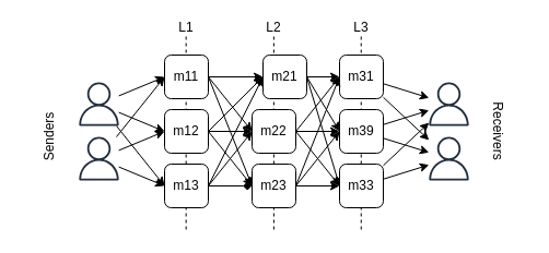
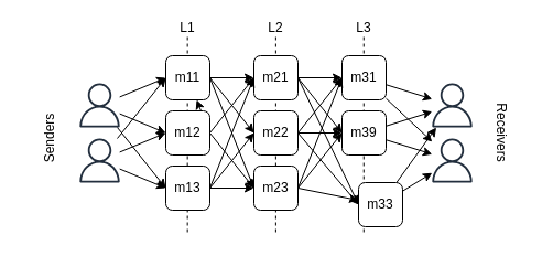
  <mxCell id="0" />
  <mxCell id="1" parent="0" />
  <mxCell id="2" value="" style="endArrow=none;dashed=1;html=1;" edge="1" parent="1"><mxGeometry width="50" height="50" relative="1" as="geometry"><mxPoint x="329.76" y="210" as="sourcePoint" /><mxPoint x="329.76" y="30" as="targetPoint" /></mxGeometry></mxCell>
  <mxCell id="3" value="" style="endArrow=none;dashed=1;html=1;" edge="1" parent="1"><mxGeometry width="50" height="50" relative="1" as="geometry"><mxPoint x="249.88" y="210" as="sourcePoint" /><mxPoint x="249.88" y="30" as="targetPoint" /></mxGeometry></mxCell>
  <mxCell id="4" value="" style="endArrow=none;dashed=1;html=1;" edge="1" parent="1"><mxGeometry width="50" height="50" relative="1" as="geometry"><mxPoint x="169.66" y="210" as="sourcePoint" /><mxPoint x="169.66" y="30" as="targetPoint" /></mxGeometry></mxCell>
  <mxCell id="5" style="edgeStyle=none;rounded=0;orthogonalLoop=1;jettySize=auto;html=1;exitX=1;exitY=0.5;exitDx=0;exitDy=0;" edge="1" parent="1" source="8" target="12"><mxGeometry relative="1" as="geometry" /></mxCell>
  <mxCell id="6" style="edgeStyle=none;rounded=0;orthogonalLoop=1;jettySize=auto;html=1;entryX=0;entryY=0.5;entryDx=0;entryDy=0;exitX=1;exitY=0.5;exitDx=0;exitDy=0;" edge="1" parent="1" source="8" target="35"><mxGeometry relative="1" as="geometry" /></mxCell>
  <mxCell id="7" style="edgeStyle=none;rounded=0;orthogonalLoop=1;jettySize=auto;html=1;entryX=0;entryY=0.5;entryDx=0;entryDy=0;exitX=1;exitY=0.5;exitDx=0;exitDy=0;" edge="1" parent="1" source="8" target="46"><mxGeometry relative="1" as="geometry" /></mxCell>
  <mxCell id="8" value="m11" style="rounded=1;whiteSpace=wrap;html=1;" vertex="1" parent="1"><mxGeometry x="150" y="50" width="40" height="40" as="geometry" /></mxCell>
  <mxCell id="9" style="edgeStyle=none;rounded=0;orthogonalLoop=1;jettySize=auto;html=1;exitX=1;exitY=0.5;exitDx=0;exitDy=0;" edge="1" parent="1" source="12" target="15"><mxGeometry relative="1" as="geometry" /></mxCell>
  <mxCell id="10" style="edgeStyle=none;rounded=0;orthogonalLoop=1;jettySize=auto;html=1;entryX=0;entryY=0.5;entryDx=0;entryDy=0;exitX=1;exitY=0.5;exitDx=0;exitDy=0;" edge="1" parent="1" source="12" target="38"><mxGeometry relative="1" as="geometry" /></mxCell>
  <mxCell id="11" style="edgeStyle=none;rounded=0;orthogonalLoop=1;jettySize=auto;html=1;entryX=0;entryY=0.5;entryDx=0;entryDy=0;exitX=1;exitY=0.5;exitDx=0;exitDy=0;" edge="1" parent="1" source="12" target="49"><mxGeometry relative="1" as="geometry" /></mxCell>
- <mxCell id="12" value="m21" style="rounded=1;whiteSpace=wrap;html=1;" vertex="1" parent="1"><mxGeometry x="240" y="50" width="40" height="40" as="geometry" /></mxCell>
+ <mxCell id="12" value="m21" style="rounded=1;whiteSpace=wrap;html=1;" vertex="1" parent="1"><mxGeometry x="230" y="50" width="40" height="40" as="geometry" /></mxCell>
  <mxCell id="13" style="edgeStyle=none;rounded=0;orthogonalLoop=1;jettySize=auto;html=1;" edge="1" parent="1" source="15" target="24"><mxGeometry relative="1" as="geometry" /></mxCell>
  <mxCell id="14" style="edgeStyle=none;rounded=0;orthogonalLoop=1;jettySize=auto;html=1;" edge="1" parent="1" source="15" target="25"><mxGeometry relative="1" as="geometry" /></mxCell>
  <mxCell id="15" value="m31" style="rounded=1;whiteSpace=wrap;html=1;" vertex="1" parent="1"><mxGeometry x="310" y="50" width="40" height="40" as="geometry" /></mxCell>
  <mxCell id="16" style="edgeStyle=none;rounded=0;orthogonalLoop=1;jettySize=auto;html=1;entryX=0;entryY=0.5;entryDx=0;entryDy=0;" edge="1" parent="1" source="19" target="8"><mxGeometry relative="1" as="geometry" /></mxCell>
  <mxCell id="17" style="edgeStyle=none;rounded=0;orthogonalLoop=1;jettySize=auto;html=1;entryX=0;entryY=0.5;entryDx=0;entryDy=0;" edge="1" parent="1" source="19" target="31"><mxGeometry relative="1" as="geometry" /></mxCell>
  <mxCell id="18" style="edgeStyle=none;rounded=0;orthogonalLoop=1;jettySize=auto;html=1;entryX=0;entryY=0.5;entryDx=0;entryDy=0;" edge="1" parent="1" source="19" target="42"><mxGeometry relative="1" as="geometry" /></mxCell>
  <mxCell id="19" value="" style="outlineConnect=0;fontColor=#232F3E;gradientColor=none;fillColor=#232F3E;strokeColor=none;dashed=0;verticalLabelPosition=bottom;verticalAlign=top;align=center;html=1;fontSize=12;fontStyle=0;aspect=fixed;pointerEvents=1;shape=mxgraph.aws4.user;" vertex="1" parent="1"><mxGeometry x="70" y="75" width="40" height="40" as="geometry" /></mxCell>
  <mxCell id="20" style="edgeStyle=none;rounded=0;orthogonalLoop=1;jettySize=auto;html=1;entryX=0;entryY=0.5;entryDx=0;entryDy=0;" edge="1" parent="1" source="23" target="31"><mxGeometry relative="1" as="geometry" /></mxCell>
  <mxCell id="21" style="edgeStyle=none;rounded=0;orthogonalLoop=1;jettySize=auto;html=1;entryX=0;entryY=0.5;entryDx=0;entryDy=0;" edge="1" parent="1" source="23" target="42"><mxGeometry relative="1" as="geometry" /></mxCell>
  <mxCell id="22" style="edgeStyle=none;rounded=0;orthogonalLoop=1;jettySize=auto;html=1;entryX=0;entryY=0.5;entryDx=0;entryDy=0;" edge="1" parent="1" source="23" target="8"><mxGeometry relative="1" as="geometry" /></mxCell>
  <mxCell id="23" value="" style="outlineConnect=0;fontColor=#232F3E;gradientColor=none;fillColor=#232F3E;strokeColor=none;dashed=0;verticalLabelPosition=bottom;verticalAlign=top;align=center;html=1;fontSize=12;fontStyle=0;aspect=fixed;pointerEvents=1;shape=mxgraph.aws4.user;" vertex="1" parent="1"><mxGeometry x="70" y="125" width="40" height="40" as="geometry" /></mxCell>
  <mxCell id="24" value="" style="outlineConnect=0;fontColor=#232F3E;gradientColor=none;fillColor=#232F3E;strokeColor=none;dashed=0;verticalLabelPosition=bottom;verticalAlign=top;align=center;html=1;fontSize=12;fontStyle=0;aspect=fixed;pointerEvents=1;shape=mxgraph.aws4.user;" vertex="1" parent="1"><mxGeometry x="390" y="75" width="40" height="40" as="geometry" /></mxCell>
  <mxCell id="25" value="" style="outlineConnect=0;fontColor=#232F3E;gradientColor=none;fillColor=#232F3E;strokeColor=none;dashed=0;verticalLabelPosition=bottom;verticalAlign=top;align=center;html=1;fontSize=12;fontStyle=0;aspect=fixed;pointerEvents=1;shape=mxgraph.aws4.user;" vertex="1" parent="1"><mxGeometry x="390" y="125" width="40" height="40" as="geometry" /></mxCell>
  <mxCell id="26" value="Senders" style="text;html=1;strokeColor=none;fillColor=none;align=center;verticalAlign=middle;whiteSpace=wrap;rounded=0;rotation=-90;" vertex="1" parent="1"><mxGeometry x="20" y="115" width="50" height="20" as="geometry" /></mxCell>
  <mxCell id="27" value="Receivers" style="text;html=1;strokeColor=none;fillColor=none;align=center;verticalAlign=middle;whiteSpace=wrap;rounded=0;rotation=90;" vertex="1" parent="1"><mxGeometry x="430" y="110" width="50" height="20" as="geometry" /></mxCell>
- <mxCell id="28" style="edgeStyle=none;rounded=0;orthogonalLoop=1;jettySize=auto;html=1;exitX=1;exitY=0.5;exitDx=0;exitDy=0;" edge="1" parent="1" source="31" target="35"><mxGeometry relative="1" as="geometry" /></mxCell>
+ <mxCell id="28" style="edgeStyle=none;rounded=0;orthogonalLoop=1;jettySize=auto;html=1;exitX=1;exitY=0.5;exitDx=0;exitDy=0;" edge="1" parent="1" source="31" target="8"><mxGeometry relative="1" as="geometry" /></mxCell>
  <mxCell id="29" style="edgeStyle=none;rounded=0;orthogonalLoop=1;jettySize=auto;html=1;entryX=0;entryY=0.5;entryDx=0;entryDy=0;exitX=1;exitY=0.5;exitDx=0;exitDy=0;" edge="1" parent="1" source="31" target="12"><mxGeometry relative="1" as="geometry" /></mxCell>
  <mxCell id="30" style="edgeStyle=none;rounded=0;orthogonalLoop=1;jettySize=auto;html=1;entryX=0;entryY=0.5;entryDx=0;entryDy=0;exitX=1;exitY=0.5;exitDx=0;exitDy=0;" edge="1" parent="1" source="31" target="46"><mxGeometry relative="1" as="geometry" /></mxCell>
  <mxCell id="31" value="m12" style="rounded=1;whiteSpace=wrap;html=1;" vertex="1" parent="1"><mxGeometry x="150" y="100" width="40" height="40" as="geometry" /></mxCell>
  <mxCell id="32" style="edgeStyle=none;rounded=0;orthogonalLoop=1;jettySize=auto;html=1;exitX=1;exitY=0.5;exitDx=0;exitDy=0;" edge="1" parent="1" source="35" target="38"><mxGeometry relative="1" as="geometry" /></mxCell>
  <mxCell id="33" style="edgeStyle=none;rounded=0;orthogonalLoop=1;jettySize=auto;html=1;entryX=0;entryY=0.5;entryDx=0;entryDy=0;exitX=1;exitY=0.5;exitDx=0;exitDy=0;" edge="1" parent="1" source="35" target="15"><mxGeometry relative="1" as="geometry" /></mxCell>
  <mxCell id="34" style="edgeStyle=none;rounded=0;orthogonalLoop=1;jettySize=auto;html=1;entryX=0;entryY=0.5;entryDx=0;entryDy=0;exitX=1;exitY=0.5;exitDx=0;exitDy=0;" edge="1" parent="1" source="35" target="49"><mxGeometry relative="1" as="geometry" /></mxCell>
  <mxCell id="35" value="m22" style="rounded=1;whiteSpace=wrap;html=1;" vertex="1" parent="1"><mxGeometry x="230" y="100" width="40" height="40" as="geometry" /></mxCell>
  <mxCell id="36" style="edgeStyle=none;rounded=0;orthogonalLoop=1;jettySize=auto;html=1;" edge="1" parent="1" source="38" target="24"><mxGeometry relative="1" as="geometry" /></mxCell>
  <mxCell id="37" style="edgeStyle=none;rounded=0;orthogonalLoop=1;jettySize=auto;html=1;" edge="1" parent="1" source="38" target="25"><mxGeometry relative="1" as="geometry" /></mxCell>
  <mxCell id="38" value="m39" style="rounded=1;whiteSpace=wrap;html=1;" vertex="1" parent="1"><mxGeometry x="310" y="100" width="40" height="40" as="geometry" /></mxCell>
- <mxCell id="39" style="edgeStyle=none;rounded=0;orthogonalLoop=1;jettySize=auto;html=1;exitX=1;exitY=0.5;exitDx=0;exitDy=0;endArrow=diamond;" edge="1" parent="1" source="42" target="46"><mxGeometry relative="1" as="geometry" /></mxCell>
+ <mxCell id="39" style="edgeStyle=none;rounded=0;orthogonalLoop=1;jettySize=auto;html=1;exitX=1;exitY=0.5;exitDx=0;exitDy=0;" edge="1" parent="1" source="42" target="46"><mxGeometry relative="1" as="geometry" /></mxCell>
  <mxCell id="40" style="edgeStyle=none;rounded=0;orthogonalLoop=1;jettySize=auto;html=1;entryX=0;entryY=0.5;entryDx=0;entryDy=0;" edge="1" parent="1" target="12"><mxGeometry relative="1" as="geometry"><mxPoint x="190" y="170" as="sourcePoint" /></mxGeometry></mxCell>
  <mxCell id="41" style="edgeStyle=none;rounded=0;orthogonalLoop=1;jettySize=auto;html=1;entryX=0;entryY=0.5;entryDx=0;entryDy=0;exitX=1;exitY=0.5;exitDx=0;exitDy=0;" edge="1" parent="1" source="42" target="35"><mxGeometry relative="1" as="geometry" /></mxCell>
  <mxCell id="42" value="m13" style="rounded=1;whiteSpace=wrap;html=1;" vertex="1" parent="1"><mxGeometry x="150" y="150" width="40" height="40" as="geometry" /></mxCell>
  <mxCell id="43" style="edgeStyle=none;rounded=0;orthogonalLoop=1;jettySize=auto;html=1;exitX=1;exitY=0.5;exitDx=0;exitDy=0;" edge="1" parent="1" source="46" target="49"><mxGeometry relative="1" as="geometry" /></mxCell>
  <mxCell id="44" style="edgeStyle=none;rounded=0;orthogonalLoop=1;jettySize=auto;html=1;entryX=0;entryY=0.5;entryDx=0;entryDy=0;exitX=1;exitY=0.5;exitDx=0;exitDy=0;" edge="1" parent="1" source="46" target="15"><mxGeometry relative="1" as="geometry"><mxPoint x="300" y="140" as="targetPoint" /></mxGeometry></mxCell>
  <mxCell id="45" style="edgeStyle=none;rounded=0;orthogonalLoop=1;jettySize=auto;html=1;entryX=0;entryY=0.5;entryDx=0;entryDy=0;exitX=1;exitY=0.5;exitDx=0;exitDy=0;" edge="1" parent="1" source="46" target="38"><mxGeometry relative="1" as="geometry" /></mxCell>
  <mxCell id="46" value="m23" style="rounded=1;whiteSpace=wrap;html=1;" vertex="1" parent="1"><mxGeometry x="230" y="150" width="40" height="40" as="geometry" /></mxCell>
  <mxCell id="47" style="edgeStyle=none;rounded=0;orthogonalLoop=1;jettySize=auto;html=1;" edge="1" parent="1" source="49" target="25"><mxGeometry relative="1" as="geometry" /></mxCell>
  <mxCell id="48" style="edgeStyle=none;rounded=0;orthogonalLoop=1;jettySize=auto;html=1;" edge="1" parent="1" source="49" target="24"><mxGeometry relative="1" as="geometry" /></mxCell>
- <mxCell id="49" value="m33" style="rounded=1;whiteSpace=wrap;html=1;" vertex="1" parent="1"><mxGeometry x="310" y="150" width="40" height="40" as="geometry" /></mxCell>
+ <mxCell id="49" value="m33" style="rounded=1;whiteSpace=wrap;html=1;" vertex="1" parent="1"><mxGeometry x="325" y="165" width="40" height="40" as="geometry" /></mxCell>
  <mxCell id="50" value="L1" style="text;html=1;strokeColor=none;fillColor=none;align=center;verticalAlign=middle;whiteSpace=wrap;rounded=0;" vertex="1" parent="1"><mxGeometry x="160" y="20" width="20" height="10" as="geometry" /></mxCell>
  <mxCell id="51" value="L2" style="text;html=1;strokeColor=none;fillColor=none;align=center;verticalAlign=middle;whiteSpace=wrap;rounded=0;" vertex="1" parent="1"><mxGeometry x="240" y="20" width="20" height="10" as="geometry" /></mxCell>
  <mxCell id="52" value="L3" style="text;html=1;strokeColor=none;fillColor=none;align=center;verticalAlign=middle;whiteSpace=wrap;rounded=0;" vertex="1" parent="1"><mxGeometry x="320" y="20" width="20" height="10" as="geometry" /></mxCell>
